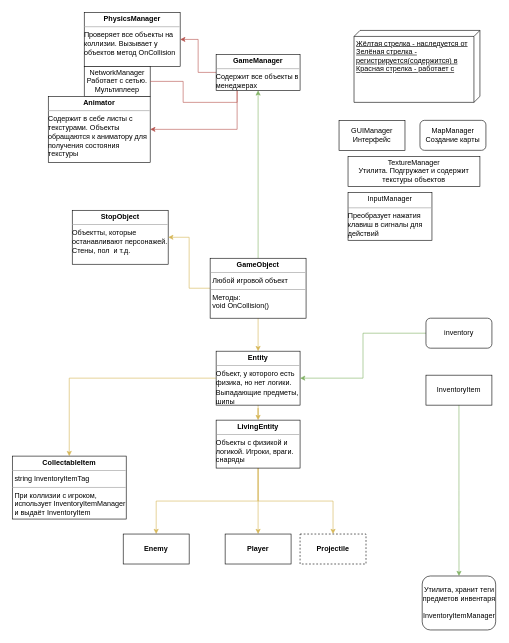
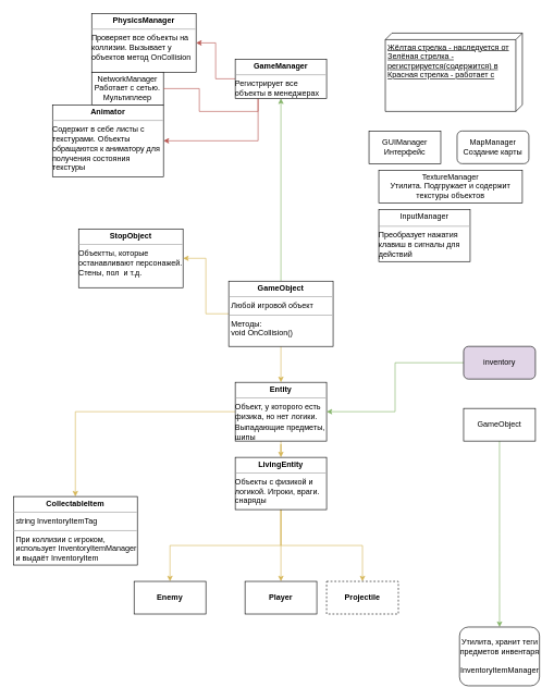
  <mxCell id="0" />
  <mxCell id="1" parent="0" />
  <mxCell id="2" style="edgeStyle=orthogonalEdgeStyle;rounded=0;orthogonalLoop=1;jettySize=auto;html=1;exitX=0.5;exitY=1;exitDx=0;exitDy=0;fillColor=#d5e8d4;strokeColor=#82b366;entryX=0.5;entryY=1;entryDx=0;entryDy=0;" parent="1" source="3" target="3" edge="1"><mxGeometry relative="1" as="geometry"><mxPoint x="590" y="390" as="targetPoint" /></mxGeometry></mxCell>
  <mxCell id="3" value="&lt;p style=&quot;margin:0px;margin-top:4px;text-align:center;&quot;&gt;&lt;b&gt;PhysicsManager&lt;/b&gt;&lt;/p&gt;&lt;hr size=&quot;1&quot;&gt;&lt;div style=&quot;height:2px;&quot;&gt;Проверяет все объекты на коллизии. Вызывает у объектов метод OnCollision&amp;nbsp;&lt;/div&gt;&lt;div style=&quot;height:2px;&quot;&gt;&lt;br&gt;&lt;br&gt;&lt;/div&gt;" style="verticalAlign=top;align=left;overflow=fill;fontSize=12;fontFamily=Helvetica;html=1;whiteSpace=wrap;" parent="1" vertex="1"><mxGeometry x="140" width="160" height="90" as="geometry" y="20" /></mxCell>
  <mxCell id="4" value="&lt;p style=&quot;margin:0px;margin-top:4px;text-align:center;&quot;&gt;&lt;b&gt;StopObject&lt;/b&gt;&lt;/p&gt;&lt;hr size=&quot;1&quot;&gt;&lt;div style=&quot;height:2px;&quot;&gt;Объектты, которые останавливают персонажей. Стены, пол&amp;nbsp; и т.д.&lt;/div&gt;" style="verticalAlign=top;align=left;overflow=fill;fontSize=12;fontFamily=Helvetica;html=1;whiteSpace=wrap;" parent="1" vertex="1"><mxGeometry x="120" y="350" width="160" height="90" as="geometry" /></mxCell>
  <mxCell id="5" value="" style="edgeStyle=orthogonalEdgeStyle;rounded=0;orthogonalLoop=1;jettySize=auto;html=1;fillColor=#fff2cc;strokeColor=#d6b656;" parent="1" source="8" target="4" edge="1"><mxGeometry relative="1" as="geometry" /></mxCell>
  <mxCell id="6" style="edgeStyle=orthogonalEdgeStyle;rounded=0;orthogonalLoop=1;jettySize=auto;html=1;exitX=0.5;exitY=1;exitDx=0;exitDy=0;entryX=0.5;entryY=0;entryDx=0;entryDy=0;fillColor=#fff2cc;strokeColor=#d6b656;" parent="1" source="8" target="11" edge="1"><mxGeometry relative="1" as="geometry" /></mxCell>
  <mxCell id="7" style="edgeStyle=orthogonalEdgeStyle;rounded=0;orthogonalLoop=1;jettySize=auto;html=1;entryX=0.5;entryY=1;entryDx=0;entryDy=0;fillColor=#d5e8d4;strokeColor=#82b366;" parent="1" source="8" target="33" edge="1"><mxGeometry relative="1" as="geometry" /></mxCell>
  <mxCell id="8" value="&lt;p style=&quot;margin:0px;margin-top:4px;text-align:center;&quot;&gt;&lt;b&gt;GameObject&lt;/b&gt;&lt;/p&gt;&lt;hr size=&quot;1&quot;&gt;&lt;p style=&quot;margin:0px;margin-left:4px;&quot;&gt;Любой игровой объект&lt;/p&gt;&lt;hr size=&quot;1&quot;&gt;&lt;p style=&quot;margin:0px;margin-left:4px;&quot;&gt;Методы:&lt;/p&gt;&lt;p style=&quot;margin:0px;margin-left:4px;&quot;&gt;void OnCollision()&lt;/p&gt;" style="verticalAlign=top;align=left;overflow=fill;fontSize=12;fontFamily=Helvetica;html=1;whiteSpace=wrap;" parent="1" vertex="1"><mxGeometry x="350" y="430" width="160" height="100" as="geometry" /></mxCell>
  <mxCell id="9" style="edgeStyle=orthogonalEdgeStyle;rounded=0;orthogonalLoop=1;jettySize=auto;html=1;exitX=0;exitY=0.5;exitDx=0;exitDy=0;entryX=0.5;entryY=0;entryDx=0;entryDy=0;fillColor=#fff2cc;strokeColor=#d6b656;" parent="1" source="11" target="24" edge="1"><mxGeometry relative="1" as="geometry" /></mxCell>
  <mxCell id="10" style="edgeStyle=orthogonalEdgeStyle;rounded=0;orthogonalLoop=1;jettySize=auto;html=1;fillColor=#fff2cc;strokeColor=#d6b656;" parent="1" source="11" target="15" edge="1"><mxGeometry relative="1" as="geometry" /></mxCell>
  <mxCell id="11" value="&lt;p style=&quot;margin:0px;margin-top:4px;text-align:center;&quot;&gt;&lt;b&gt;Entity&lt;/b&gt;&lt;/p&gt;&lt;hr size=&quot;1&quot;&gt;Объект, у которого есть физика, но нет логики.&lt;div style=&quot;height:2px;&quot;&gt;&lt;/div&gt;Выпадающие предметы,&lt;br&gt;шипы&lt;br&gt;&lt;hr size=&quot;1&quot;&gt;&lt;div style=&quot;height:2px;&quot;&gt;&lt;/div&gt;" style="verticalAlign=top;align=left;overflow=fill;fontSize=12;fontFamily=Helvetica;html=1;whiteSpace=wrap;" parent="1" vertex="1"><mxGeometry x="360" y="585" width="140" height="90" as="geometry" /></mxCell>
  <mxCell id="12" style="edgeStyle=orthogonalEdgeStyle;rounded=0;orthogonalLoop=1;jettySize=auto;html=1;fillColor=#fff2cc;strokeColor=#d6b656;" parent="1" source="15" target="16" edge="1"><mxGeometry relative="1" as="geometry"><mxPoint x="550" y="800" as="targetPoint" /></mxGeometry></mxCell>
  <mxCell id="13" style="edgeStyle=orthogonalEdgeStyle;rounded=0;orthogonalLoop=1;jettySize=auto;html=1;exitX=0.5;exitY=1;exitDx=0;exitDy=0;fillColor=#fff2cc;strokeColor=#d6b656;" parent="1" source="15" target="17" edge="1"><mxGeometry relative="1" as="geometry"><mxPoint x="430" y="780" as="targetPoint" /></mxGeometry></mxCell>
  <mxCell id="14" style="edgeStyle=orthogonalEdgeStyle;rounded=0;orthogonalLoop=1;jettySize=auto;html=1;exitX=0.5;exitY=1;exitDx=0;exitDy=0;entryX=0.5;entryY=0;entryDx=0;entryDy=0;fillColor=#fff2cc;strokeColor=#d6b656;" parent="1" source="15" target="18" edge="1"><mxGeometry relative="1" as="geometry" /></mxCell>
  <mxCell id="15" value="&lt;p style=&quot;margin:0px;margin-top:4px;text-align:center;&quot;&gt;&lt;b&gt;LivingEntity&lt;/b&gt;&lt;/p&gt;&lt;hr size=&quot;1&quot;&gt;Объекты с физикой и логикой. Игроки, враги. снаряды&lt;div style=&quot;height:2px;&quot;&gt;&lt;/div&gt;&lt;hr size=&quot;1&quot;&gt;&lt;div style=&quot;height:2px;&quot;&gt;&lt;/div&gt;" style="verticalAlign=top;align=left;overflow=fill;fontSize=12;fontFamily=Helvetica;html=1;whiteSpace=wrap;" parent="1" vertex="1"><mxGeometry x="360" y="700" width="140" height="80" as="geometry" /></mxCell>
  <mxCell id="16" value="&lt;b&gt;Player&lt;/b&gt;" style="html=1;whiteSpace=wrap;" parent="1" vertex="1"><mxGeometry x="375" y="890" width="110" height="50" as="geometry" /></mxCell>
  <mxCell id="17" value="&lt;b&gt;Enemy&lt;/b&gt;" style="html=1;whiteSpace=wrap;" parent="1" vertex="1"><mxGeometry x="205" y="890" width="110" height="50" as="geometry" /></mxCell>
  <mxCell id="18" value="&lt;b&gt;Projectile&lt;/b&gt;" style="html=1;whiteSpace=wrap;dashed=1;" parent="1" vertex="1"><mxGeometry x="500" y="890" width="110" height="50" as="geometry" /></mxCell>
  <mxCell id="19" style="edgeStyle=orthogonalEdgeStyle;rounded=0;orthogonalLoop=1;jettySize=auto;html=1;entryX=1;entryY=0.5;entryDx=0;entryDy=0;fillColor=#d5e8d4;strokeColor=#82b366;" parent="1" source="20" target="11" edge="1"><mxGeometry relative="1" as="geometry" /></mxCell>
- <mxCell id="20" value="inventory" style="html=1;whiteSpace=wrap;rounded=1;" parent="1" vertex="1"><mxGeometry x="710" y="530" width="110" height="50" as="geometry" /></mxCell>
+ <mxCell id="20" value="inventory" style="html=1;whiteSpace=wrap;rounded=1;fillColor=#e1d5e7;" parent="1" vertex="1"><mxGeometry x="710" y="530" width="110" height="50" as="geometry" /></mxCell>
  <mxCell id="21" style="edgeStyle=orthogonalEdgeStyle;rounded=0;orthogonalLoop=1;jettySize=auto;html=1;fillColor=#d5e8d4;strokeColor=#82b366;" parent="1" source="22" target="23" edge="1"><mxGeometry relative="1" as="geometry" /></mxCell>
- <mxCell id="22" value="InventoryItem" style="html=1;whiteSpace=wrap;" parent="1" vertex="1"><mxGeometry x="710" y="625" width="110" height="50" as="geometry" /></mxCell>
+ <mxCell id="22" value="GameObject" style="html=1;whiteSpace=wrap;" parent="1" vertex="1"><mxGeometry x="710" y="625" width="110" height="50" as="geometry" /></mxCell>
  <mxCell id="23" value="Утилита, хранит теги предметов инвентаря&lt;br&gt;&lt;br&gt;InventoryItemManager" style="html=1;whiteSpace=wrap;rounded=1;" parent="1" vertex="1"><mxGeometry x="703.75" y="960" width="122.5" height="90" as="geometry" /></mxCell>
  <mxCell id="24" value="&lt;p style=&quot;margin:0px;margin-top:4px;text-align:center;&quot;&gt;&lt;b&gt;CollectableItem&lt;/b&gt;&lt;/p&gt;&lt;hr size=&quot;1&quot;&gt;&lt;p style=&quot;margin:0px;margin-left:4px;&quot;&gt;string InventoryItemTag&lt;/p&gt;&lt;hr size=&quot;1&quot;&gt;&lt;p style=&quot;margin:0px;margin-left:4px;&quot;&gt;При коллизии с игроком, использует InventoryItemManager&lt;/p&gt;&lt;p style=&quot;margin:0px;margin-left:4px;&quot;&gt;и выдаёт InventoryItem&lt;/p&gt;" style="verticalAlign=top;align=left;overflow=fill;fontSize=12;fontFamily=Helvetica;html=1;whiteSpace=wrap;" parent="1" vertex="1"><mxGeometry x="20" y="760" width="190" height="105" as="geometry" /></mxCell>
  <mxCell id="25" value="Жёлтая стрелка - наследуется от&lt;br&gt;Зелёная стрелка - регистрируется(содержится) в&lt;br&gt;Красная стрелка - работает с" style="verticalAlign=top;align=left;spacingTop=8;spacingLeft=2;spacingRight=12;shape=cube;size=10;direction=south;fontStyle=4;html=1;whiteSpace=wrap;" parent="1" vertex="1"><mxGeometry x="590" y="50" width="210" height="120" as="geometry" /></mxCell>
  <mxCell id="26" value="MapManager&lt;br&gt;Создание карты" style="html=1;whiteSpace=wrap;rounded=1;" parent="1" vertex="1"><mxGeometry x="700" y="200" width="110" height="50" as="geometry" /></mxCell>
  <mxCell id="27" value="GUIManager&lt;br&gt;Интерфейс" style="html=1;whiteSpace=wrap;" parent="1" vertex="1"><mxGeometry x="565" y="200" width="110" height="50" as="geometry" /></mxCell>
  <mxCell id="28" value="TextureManager&lt;br&gt;Утилита. Подгружает и содержит текстуры объектов" style="html=1;whiteSpace=wrap;" parent="1" vertex="1"><mxGeometry x="580" y="260" width="220" height="50" as="geometry" /></mxCell>
  <mxCell id="29" value="NetworkManager&lt;br&gt;Работает с сетью. Мультиплеер" style="html=1;whiteSpace=wrap;" parent="1" vertex="1"><mxGeometry x="140" y="110" width="110" height="50" as="geometry" /></mxCell>
  <mxCell id="30" value="" style="edgeStyle=orthogonalEdgeStyle;rounded=0;orthogonalLoop=1;jettySize=auto;html=1;fillColor=#f8cecc;strokeColor=#b85450;" parent="1" source="33" target="3" edge="1"><mxGeometry relative="1" as="geometry" /></mxCell>
  <mxCell id="31" style="edgeStyle=orthogonalEdgeStyle;rounded=0;orthogonalLoop=1;jettySize=auto;html=1;exitX=0.25;exitY=1;exitDx=0;exitDy=0;entryX=1;entryY=0.5;entryDx=0;entryDy=0;fillColor=#f8cecc;strokeColor=#b85450;endArrow=none;" edge="1" parent="1" source="33" target="29"><mxGeometry relative="1" as="geometry" /></mxCell>
  <mxCell id="32" style="edgeStyle=orthogonalEdgeStyle;rounded=0;orthogonalLoop=1;jettySize=auto;html=1;exitX=0.25;exitY=1;exitDx=0;exitDy=0;entryX=1;entryY=0.5;entryDx=0;entryDy=0;fillColor=#f8cecc;strokeColor=#b85450;" edge="1" parent="1" source="33" target="34"><mxGeometry relative="1" as="geometry" /></mxCell>
- <mxCell id="33" value="&lt;p style=&quot;margin:0px;margin-top:4px;text-align:center;&quot;&gt;&lt;b&gt;GameManager&lt;/b&gt;&lt;/p&gt;&lt;hr size=&quot;1&quot;&gt;&lt;div style=&quot;height:2px;&quot;&gt;Содержит все объекты в менеджерах&lt;/div&gt;" style="verticalAlign=top;align=left;overflow=fill;fontSize=12;fontFamily=Helvetica;html=1;whiteSpace=wrap;" parent="1" vertex="1"><mxGeometry x="360" y="90" width="140" height="60" as="geometry" /></mxCell>
+ <mxCell id="33" value="&lt;p style=&quot;margin:0px;margin-top:4px;text-align:center;&quot;&gt;&lt;b&gt;GameManager&lt;/b&gt;&lt;/p&gt;&lt;hr size=&quot;1&quot;&gt;&lt;div style=&quot;height:2px;&quot;&gt;Регистрирует все объекты в менеджерах&lt;/div&gt;" style="verticalAlign=top;align=left;overflow=fill;fontSize=12;fontFamily=Helvetica;html=1;whiteSpace=wrap;" parent="1" vertex="1"><mxGeometry x="360" y="90" width="140" height="60" as="geometry" /></mxCell>
  <mxCell id="34" value="&lt;p style=&quot;margin:0px;margin-top:4px;text-align:center;&quot;&gt;&lt;b&gt;Animator&lt;br&gt;&lt;/b&gt;&lt;/p&gt;&lt;hr size=&quot;1&quot;&gt;&lt;div style=&quot;height:2px;&quot;&gt;Содержит в себе листы с текстурами. Объекты обращаются к аниматору для получения состояния текстуры&lt;/div&gt;" style="verticalAlign=top;align=left;overflow=fill;fontSize=12;fontFamily=Helvetica;html=1;whiteSpace=wrap;" vertex="1" parent="1"><mxGeometry x="80" y="160" width="170" height="110" as="geometry" /></mxCell>
  <mxCell id="35" value="&lt;p style=&quot;margin:0px;margin-top:4px;text-align:center;&quot;&gt;InputManager&lt;/p&gt;&lt;div style=&quot;height:2px;&quot;&gt;&lt;br&gt;&lt;/div&gt;&lt;hr size=&quot;1&quot;&gt;&lt;div style=&quot;height:2px;&quot;&gt;Преобразует нажатия клавиш в сигналы для действий&lt;/div&gt;" style="verticalAlign=top;align=left;overflow=fill;fontSize=12;fontFamily=Helvetica;html=1;whiteSpace=wrap;" vertex="1" parent="1"><mxGeometry x="580" y="320" width="140" height="80" as="geometry" /></mxCell>
